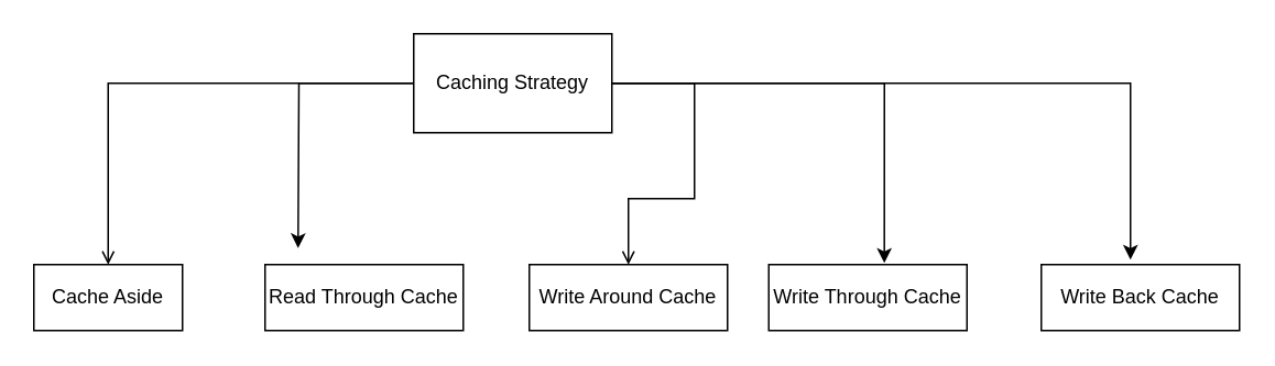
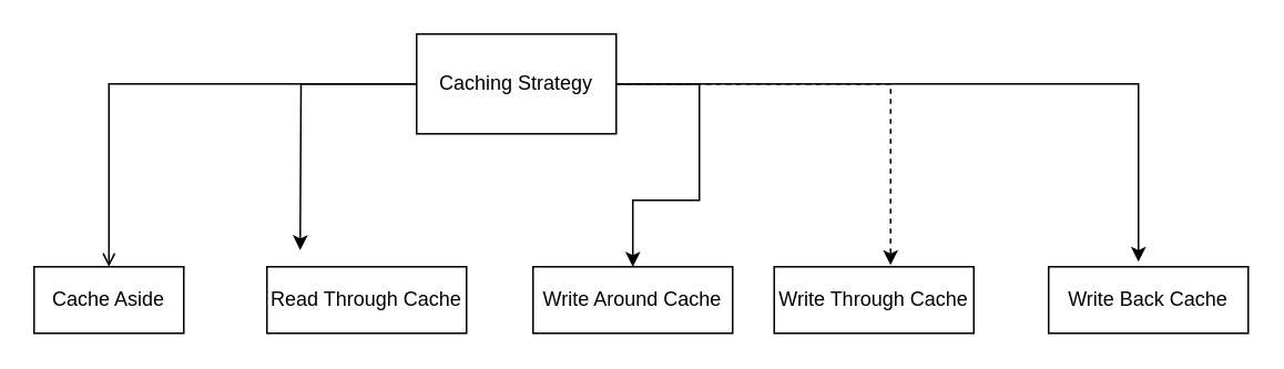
  <mxCell id="0" />
  <mxCell id="1" parent="0" />
  <mxCell id="2" style="edgeStyle=orthogonalEdgeStyle;rounded=0;orthogonalLoop=1;jettySize=auto;html=1;entryX=0.5;entryY=0;entryDx=0;entryDy=0;endArrow=open;" edge="1" parent="1" source="5" target="6"><mxGeometry relative="1" as="geometry" /></mxCell>
- <mxCell id="3" style="edgeStyle=orthogonalEdgeStyle;rounded=0;orthogonalLoop=1;jettySize=auto;html=1;entryX=0.5;entryY=0;entryDx=0;entryDy=0;endArrow=open;" edge="1" parent="1" source="5" target="8"><mxGeometry relative="1" as="geometry"><Array as="points"><mxPoint x="420" y="50" /><mxPoint x="420" y="120" /><mxPoint x="380" y="120" /></Array></mxGeometry></mxCell>
+ <mxCell id="3" style="edgeStyle=orthogonalEdgeStyle;rounded=0;orthogonalLoop=1;jettySize=auto;html=1;entryX=0.5;entryY=0;entryDx=0;entryDy=0;" edge="1" parent="1" source="5" target="8"><mxGeometry relative="1" as="geometry"><Array as="points"><mxPoint x="420" y="50" /><mxPoint x="420" y="120" /><mxPoint x="380" y="120" /></Array></mxGeometry></mxCell>
  <mxCell id="4" style="edgeStyle=orthogonalEdgeStyle;rounded=0;orthogonalLoop=1;jettySize=auto;html=1;" edge="1" parent="1" source="5"><mxGeometry relative="1" as="geometry"><mxPoint x="180" y="150" as="targetPoint" /></mxGeometry></mxCell>
  <mxCell id="5" value="Caching Strategy" style="rounded=0;whiteSpace=wrap;html=1;" vertex="1" parent="1"><mxGeometry x="250" y="20" width="120" height="60" as="geometry" /></mxCell>
  <mxCell id="6" value="Cache Aside" style="rounded=0;whiteSpace=wrap;html=1;" vertex="1" parent="1"><mxGeometry x="20" y="160" width="90" height="40" as="geometry" /></mxCell>
  <mxCell id="7" value="Read Through Cache" style="rounded=0;whiteSpace=wrap;html=1;" vertex="1" parent="1"><mxGeometry x="160" y="160" width="120" height="40" as="geometry" /></mxCell>
  <mxCell id="8" value="Write Around Cache" style="rounded=0;whiteSpace=wrap;html=1;" vertex="1" parent="1"><mxGeometry x="320" y="160" width="120" height="40" as="geometry" /></mxCell>
  <mxCell id="9" value="Write Through Cache" style="rounded=0;whiteSpace=wrap;html=1;" vertex="1" parent="1"><mxGeometry x="465" y="160" width="120" height="40" as="geometry" /></mxCell>
  <mxCell id="10" value="Write Back Cache" style="rounded=0;whiteSpace=wrap;html=1;" vertex="1" parent="1"><mxGeometry x="630" y="160" width="120" height="40" as="geometry" /></mxCell>
- <mxCell id="11" style="edgeStyle=orthogonalEdgeStyle;rounded=0;orthogonalLoop=1;jettySize=auto;html=1;entryX=0.583;entryY=-0.025;entryDx=0;entryDy=0;entryPerimeter=0;" edge="1" parent="1" source="5" target="9"><mxGeometry relative="1" as="geometry"><mxPoint x="550" y="150" as="targetPoint" /></mxGeometry></mxCell>
+ <mxCell id="11" style="edgeStyle=orthogonalEdgeStyle;rounded=0;orthogonalLoop=1;jettySize=auto;html=1;entryX=0.583;entryY=-0.025;entryDx=0;entryDy=0;entryPerimeter=0;dashed=1;" edge="1" parent="1" source="5" target="9"><mxGeometry relative="1" as="geometry"><mxPoint x="550" y="150" as="targetPoint" /></mxGeometry></mxCell>
  <mxCell id="12" style="edgeStyle=orthogonalEdgeStyle;rounded=0;orthogonalLoop=1;jettySize=auto;html=1;entryX=0.45;entryY=-0.075;entryDx=0;entryDy=0;entryPerimeter=0;" edge="1" parent="1" source="5" target="10"><mxGeometry relative="1" as="geometry" /></mxCell>
